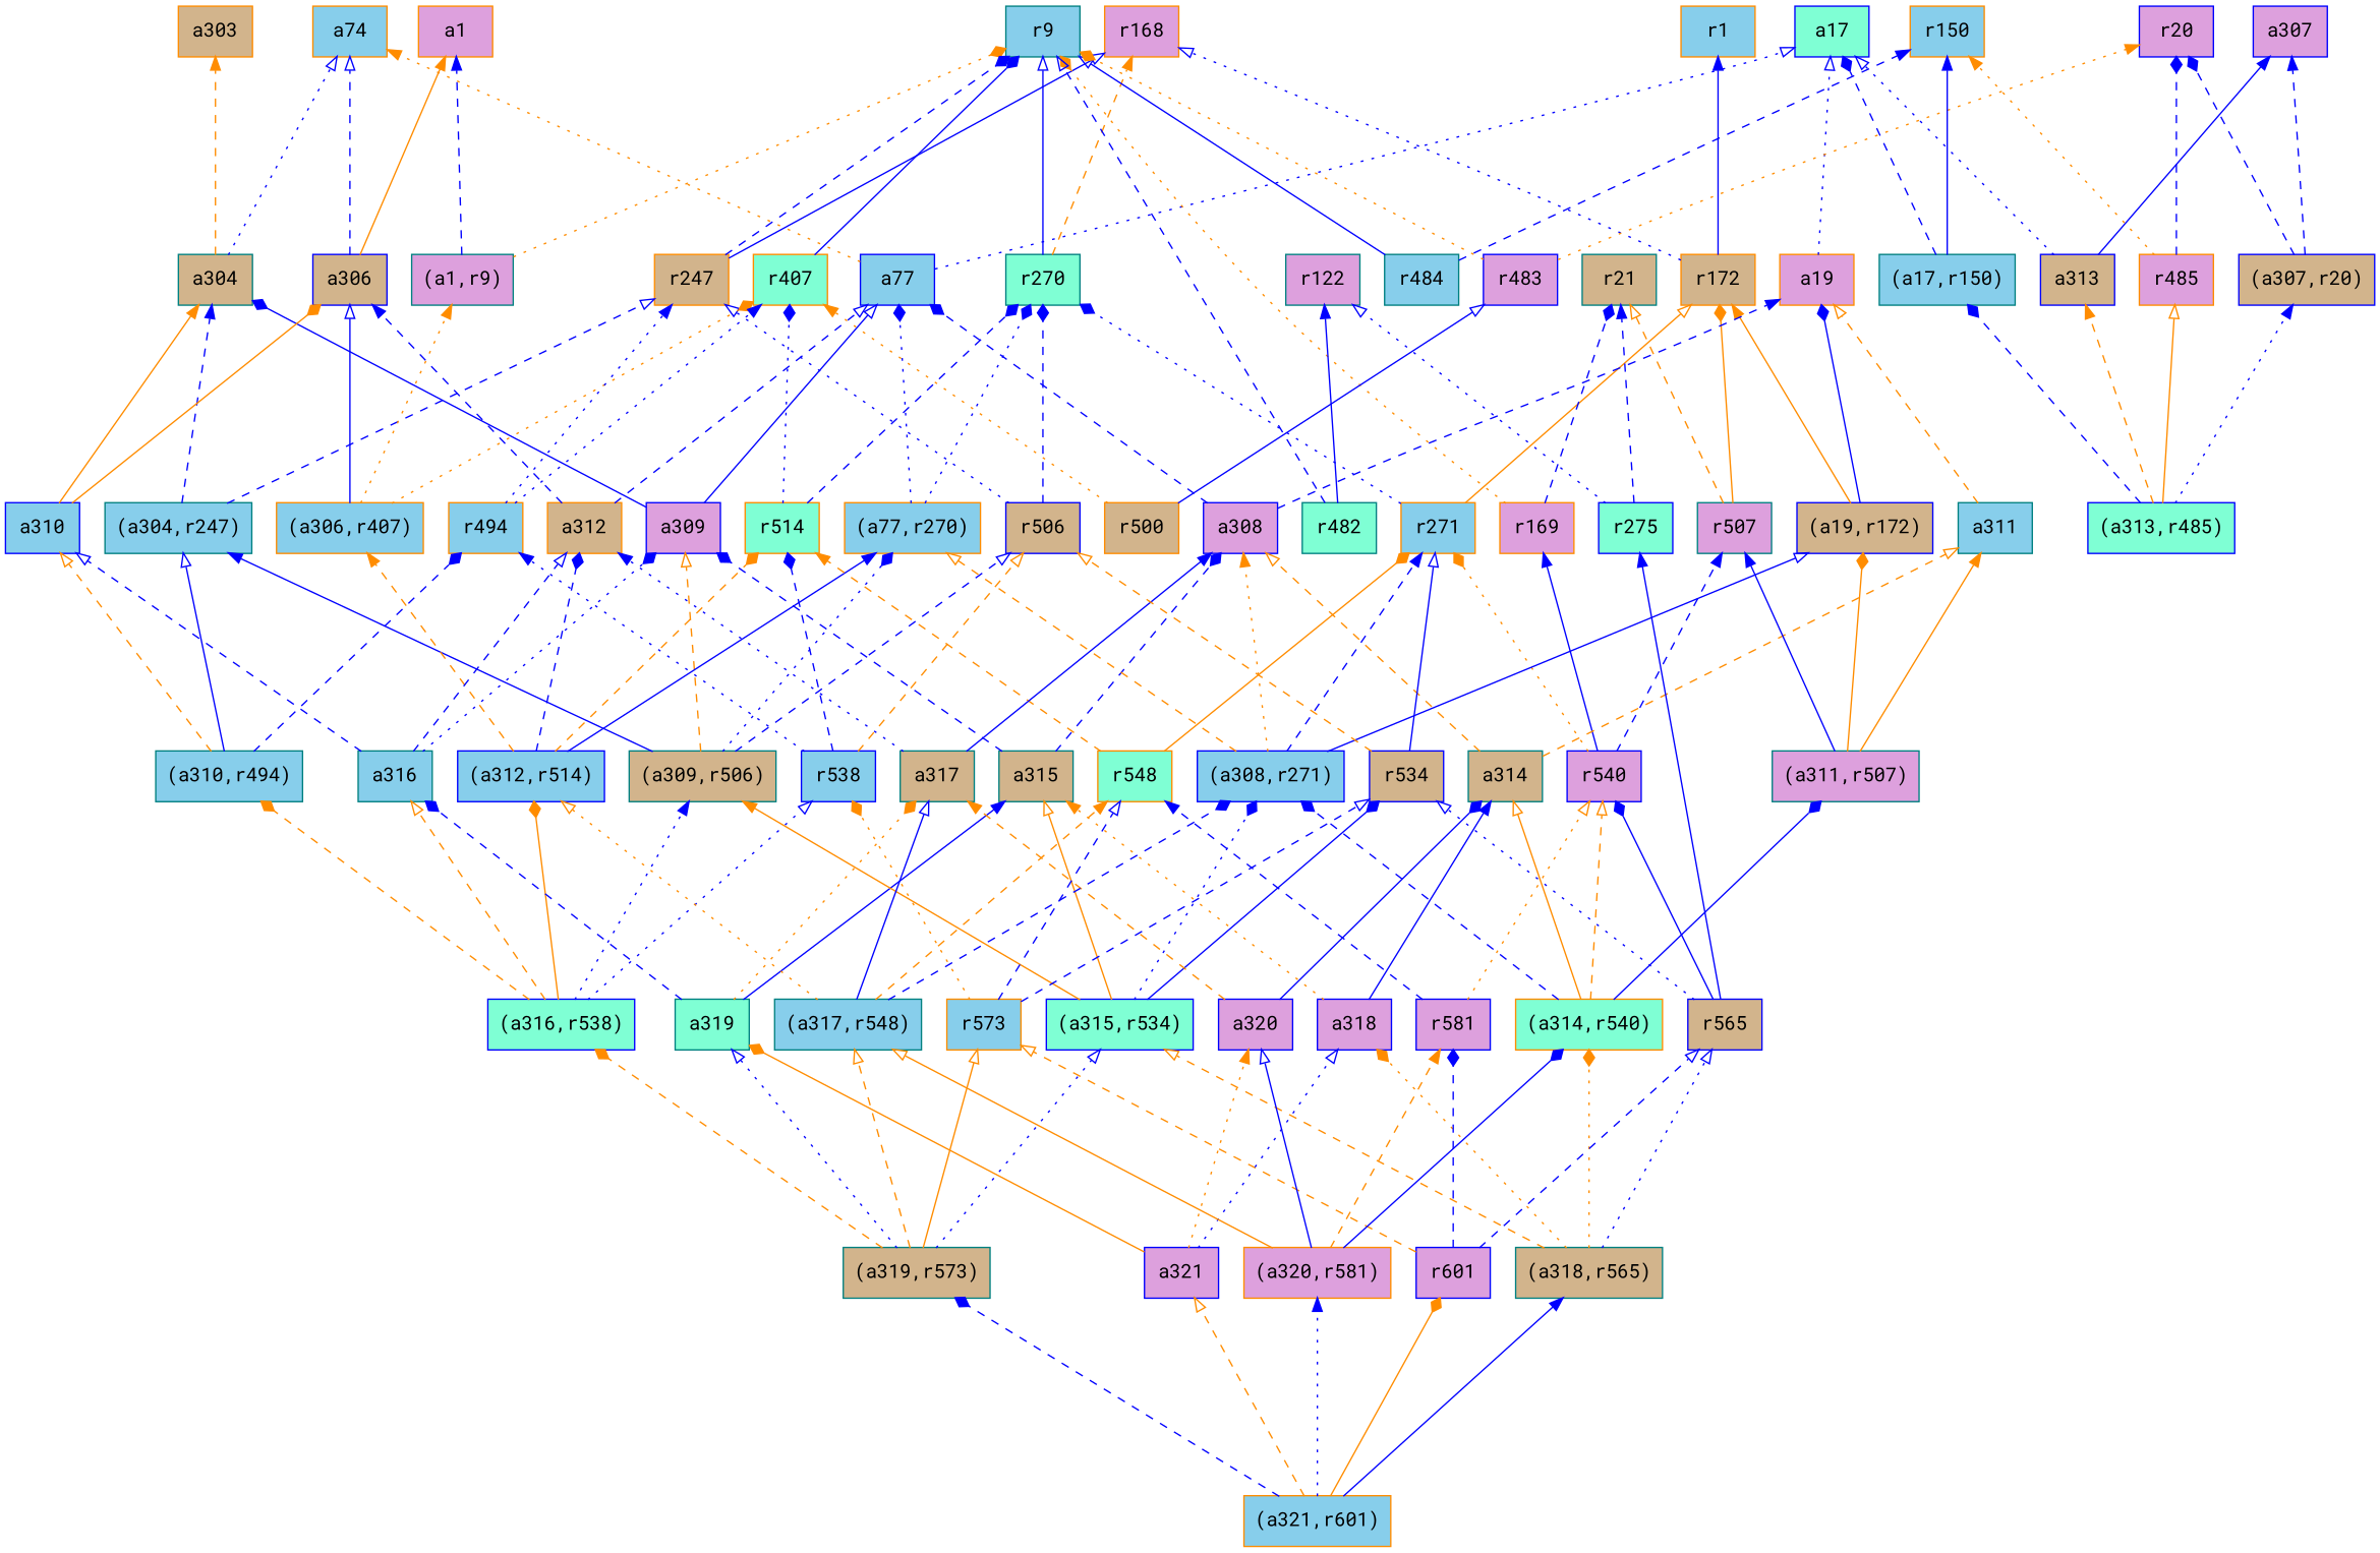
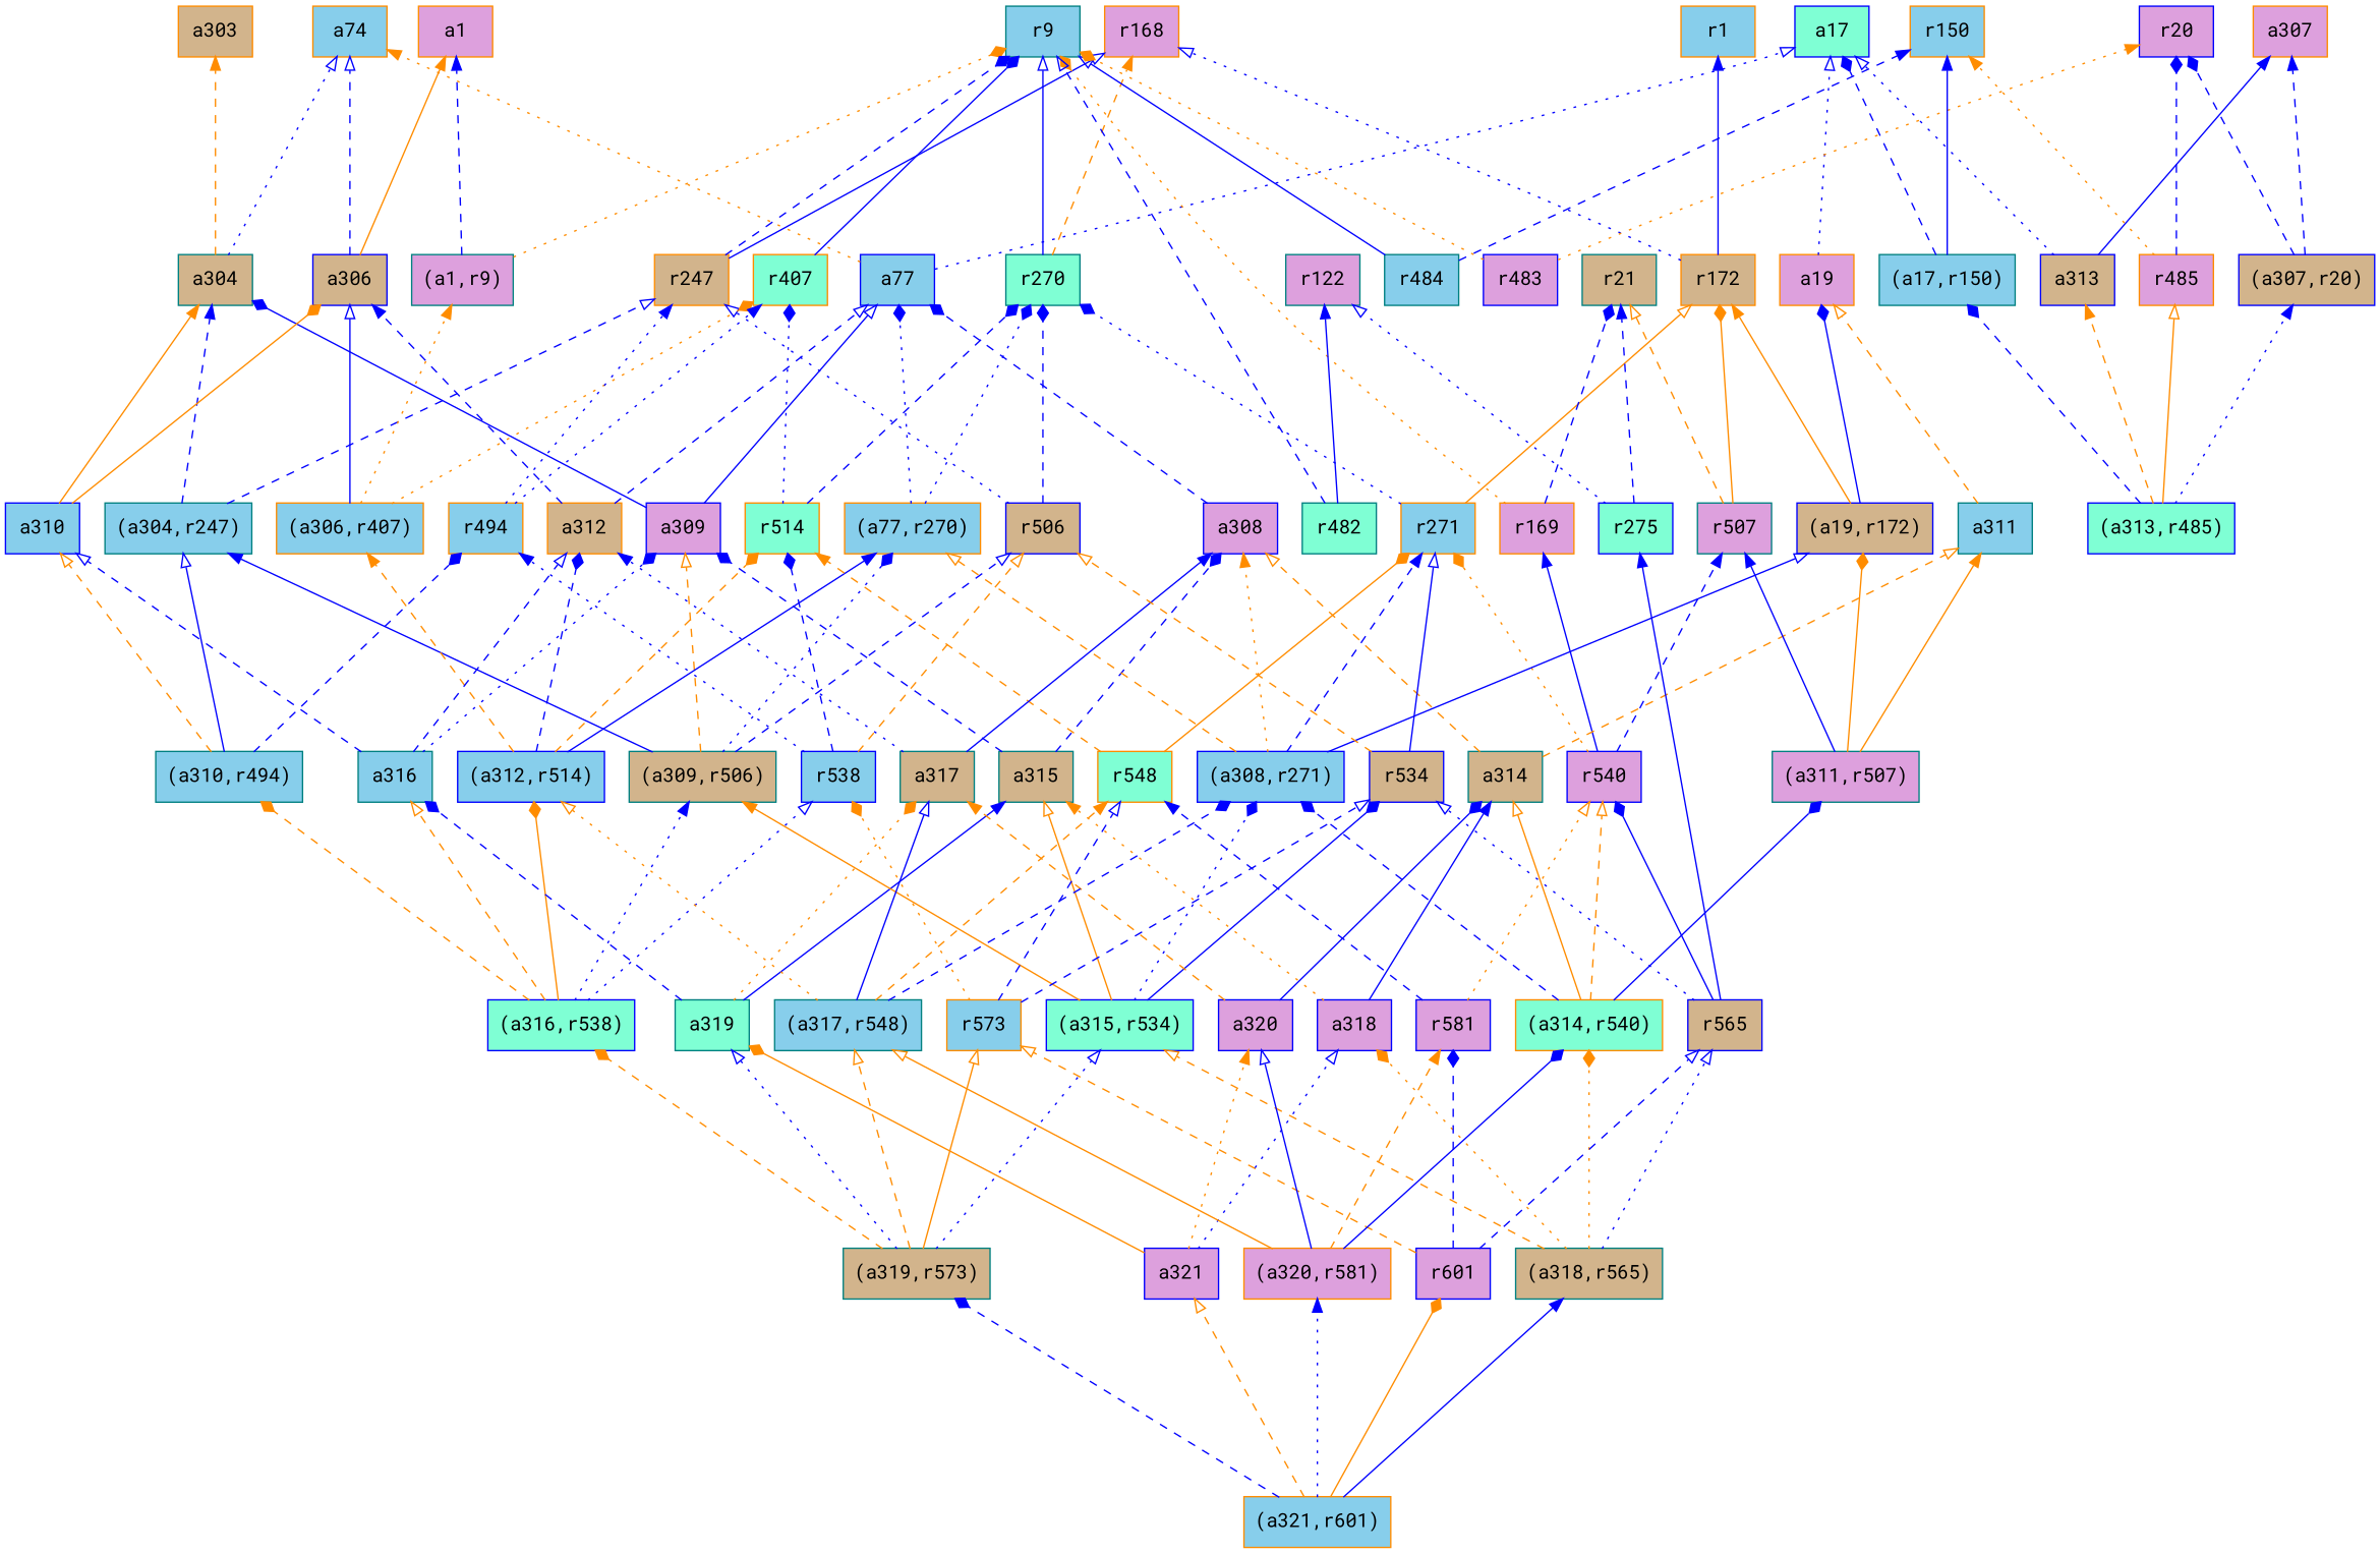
  digraph {
    fontname="Roboto Mono"
    rankdir=BT
    ranksep=2.0
    node [color=blue fillcolor=skyblue fontname="Roboto Mono" shape=record style=filled]
    edge [arrowhead=onormal color=blue fontname="Roboto Mono" style=dashed]
    n1 [color=teal fillcolor=plum label="{(a1,r9)}"]
    n2 [color=teal label="{r9}"]
    n3 [color=darkorange fillcolor=plum label="{a1}"]
    n4 [color=darkorange label="{r271}"]
    n5 [color=teal fillcolor=aquamarine label="{r270}"]
    n6 [color=darkorange fillcolor=tan label="{r172}"]
    n7 [color=darkorange fillcolor=plum label="{r168}"]
    n8 [color=darkorange label="{r1}"]
    n9 [color=darkorange fillcolor=aquamarine label="{r514}"]
    n10 [color=darkorange fillcolor=aquamarine label="{r407}"]
    n11 [fillcolor=tan label="{(a19,r172)}"]
    n12 [color=darkorange fillcolor=plum label="{a19}"]
    n13 [fillcolor=aquamarine label="{a17}"]
    n14 [color=teal fillcolor=tan label="{(a309,r506)}"]
    n15 [color=darkorange label="{(a77,r270)}"]
    n16 [fillcolor=tan label="{r506}"]
    n17 [fillcolor=plum label="{a309}"]
    n18 [color=teal label="{(a304,r247)}"]
    n19 [label="{a77}"]
    n20 [color=darkorange fillcolor=tan label="{r247}"]
    n21 [color=teal fillcolor=tan label="{a304}"]
    n22 [fillcolor=plum label="{r540}"]
    n23 [color=teal fillcolor=plum label="{r507}"]
    n24 [color=darkorange fillcolor=plum label="{r169}"]
    n25 [color=teal fillcolor=tan label="{r21}"]
    n26 [color=darkorange label="{a74}"]
    n27 [color=darkorange label="{(a306,r407)}"]
    n28 [fillcolor=tan label="{a306}"]
    n29 [fillcolor=aquamarine label="{(a316,r538)}"]
    n30 [label="{(a312,r514)}"]
    n31 [label="{r538}"]
    n32 [color=teal label="{(a310,r494)}"]
    n33 [color=teal label="{a316}"]
    n34 [color=darkorange fillcolor=tan label="{a312}"]
    n35 [color=darkorange label="{r494}"]
    n36 [label="{a310}"]
    n37 [color=darkorange fillcolor=tan label="{a303}"]
    n38 [color=teal fillcolor=tan label="{a315}"]
    n39 [fillcolor=plum label="{a308}"]
    n40 [color=darkorange fillcolor=aquamarine label="{r548}"]
    n41 [color=teal fillcolor=tan label="{a314}"]
    n42 [color=teal label="{a311}"]
    n43 [color=teal fillcolor=aquamarine label="{a319}"]
    n44 [color=teal fillcolor=tan label="{a317}"]
    n45 [fillcolor=aquamarine label="{(a315,r534)}"]
    n46 [label="{(a308,r271)}"]
    n47 [fillcolor=tan label="{r534}"]
    n48 [fillcolor=tan label="{(a307,r20)}"]
    n49 [fillcolor=plum label="{r20}"]
-   n50 [fillcolor=plum label="{a307}"]
+   n50 [color=darkorange fillcolor=plum label="{a307}"]
    n51 [color=teal label="{r484}"]
    n52 [color=darkorange label="{r150}"]
    n53 [fillcolor=plum label="{r483}"]
    n54 [color=darkorange fillcolor=aquamarine label="{(a314,r540)}"]
    n55 [color=teal fillcolor=plum label="{(a311,r507)}"]
    n56 [fillcolor=tan label="{a313}"]
    n57 [fillcolor=plum label="{r581}"]
    n58 [color=teal fillcolor=tan label="{(a318,r565)}"]
    n59 [fillcolor=tan label="{r565}"]
    n60 [fillcolor=plum label="{a318}"]
    n61 [fillcolor=aquamarine label="{r275}"]
    n62 [color=darkorange label="{r573}"]
    n63 [fillcolor=plum label="{r601}"]
    n64 [color=teal fillcolor=plum label="{r122}"]
    n65 [fillcolor=plum label="{a321}"]
    n66 [fillcolor=plum label="{a320}"]
    n67 [color=darkorange fillcolor=plum label="{(a320,r581)}"]
    n68 [color=teal label="{(a317,r548)}"]
    n69 [color=darkorange label="{(a321,r601)}"]
    n70 [color=teal fillcolor=tan label="{(a319,r573)}"]
    n71 [color=darkorange fillcolor=plum label="{r485}"]
-   n72 [color=darkorange fillcolor=tan label="{r500}"]
    n73 [color=teal fillcolor=aquamarine label="{r482}"]
    n74 [fillcolor=aquamarine label="{(a313,r485)}"]
    n75 [color=teal label="{(a17,r150)}"]
    n1 -> n2 [arrowhead=diamond color=darkorange style=dotted]
    n1 -> n3 [arrowhead=normal]
    n4 -> n5 [arrowhead=diamond style=dotted]
    n4 -> n6 [color=darkorange style=solid]
    n5 -> n2 [style=solid]
    n5 -> n7 [arrowhead=normal color=darkorange]
    n6 -> n7 [style=dotted]
    n6 -> n8 [arrowhead=normal style=solid]
    n9 -> n5 [arrowhead=diamond]
    n9 -> n10 [arrowhead=diamond style=dotted]
    n10 -> n2 [arrowhead=diamond style=solid]
    n11 -> n6 [arrowhead=normal color=darkorange style=solid]
    n11 -> n12 [arrowhead=diamond style=solid]
    n12 -> n13 [style=dotted]
    n14 -> n15 [arrowhead=diamond style=dotted]
    n14 -> n16
    n14 -> n17 [color=darkorange]
    n14 -> n18 [arrowhead=normal style=solid]
    n15 -> n5 [arrowhead=diamond style=dotted]
    n15 -> n19 [arrowhead=diamond style=dotted]
    n16 -> n5 [arrowhead=diamond]
    n16 -> n20 [style=dotted]
    n17 -> n19 [style=solid]
    n17 -> n21 [arrowhead=diamond style=solid]
    n18 -> n20
    n18 -> n21 [arrowhead=normal]
    n19 -> n13 [style=dotted]
    n19 -> n26 [arrowhead=normal color=darkorange style=dotted]
    n20 -> n2 [arrowhead=diamond]
    n20 -> n7 [style=solid]
    n21 -> n26 [style=dotted]
    n21 -> n37 [arrowhead=normal color=darkorange]
    n22 -> n4 [arrowhead=diamond color=darkorange style=dotted]
    n22 -> n23 [arrowhead=normal]
    n22 -> n24 [arrowhead=normal style=solid]
    n23 -> n6 [arrowhead=diamond color=darkorange style=solid]
    n23 -> n25 [color=darkorange]
    n24 -> n2 [arrowhead=diamond color=darkorange style=dotted]
    n24 -> n25 [arrowhead=diamond]
    n27 -> n1 [arrowhead=normal color=darkorange style=dotted]
    n27 -> n10 [arrowhead=diamond color=darkorange style=dotted]
    n27 -> n28 [style=solid]
    n28 -> n3 [arrowhead=normal color=darkorange style=solid]
    n28 -> n26
    n29 -> n14 [arrowhead=normal style=dotted]
    n29 -> n30 [arrowhead=diamond color=darkorange style=solid]
    n29 -> n31 [style=dotted]
    n29 -> n32 [arrowhead=diamond color=darkorange]
    n29 -> n33 [color=darkorange]
    n30 -> n9 [arrowhead=diamond color=darkorange]
    n30 -> n15 [arrowhead=normal style=solid]
    n30 -> n27 [arrowhead=normal color=darkorange]
    n30 -> n34 [arrowhead=diamond]
    n31 -> n9 [arrowhead=diamond]
    n31 -> n16 [color=darkorange]
    n31 -> n35 [arrowhead=normal style=dotted]
    n32 -> n18 [style=solid]
    n32 -> n35 [arrowhead=diamond]
    n32 -> n36 [color=darkorange]
    n33 -> n17 [arrowhead=diamond style=dotted]
    n33 -> n34
    n33 -> n36
    n34 -> n19
    n34 -> n28 [arrowhead=normal]
    n35 -> n10 [arrowhead=normal style=dotted]
    n35 -> n20 [arrowhead=normal style=dotted]
    n36 -> n21 [arrowhead=normal color=darkorange style=solid]
    n36 -> n28 [arrowhead=diamond color=darkorange style=solid]
    n38 -> n17 [arrowhead=diamond]
    n38 -> n39 [arrowhead=diamond]
-   n39 -> n12 [arrowhead=normal]
    n39 -> n19 [arrowhead=diamond]
    n40 -> n4 [arrowhead=diamond color=darkorange style=solid]
    n40 -> n9 [arrowhead=normal color=darkorange]
    n41 -> n39 [color=darkorange]
    n41 -> n42 [color=darkorange]
    n42 -> n12 [color=darkorange]
    n43 -> n33 [arrowhead=diamond]
    n43 -> n38 [arrowhead=normal style=solid]
    n43 -> n44 [arrowhead=diamond color=darkorange style=dotted]
    n44 -> n34 [arrowhead=normal style=dotted]
    n44 -> n39 [arrowhead=normal style=solid]
    n45 -> n14 [arrowhead=normal color=darkorange style=solid]
    n45 -> n38 [color=darkorange style=solid]
    n45 -> n46 [arrowhead=diamond style=dotted]
    n45 -> n47 [arrowhead=diamond style=solid]
    n46 -> n4 [arrowhead=normal]
    n46 -> n11 [style=solid]
    n46 -> n15 [color=darkorange]
    n46 -> n39 [arrowhead=normal color=darkorange style=dotted]
    n47 -> n4 [style=solid]
    n47 -> n16 [color=darkorange]
    n48 -> n49 [arrowhead=diamond]
    n48 -> n50 [arrowhead=normal]
    n51 -> n2 [style=solid]
    n51 -> n52 [arrowhead=normal]
    n53 -> n2 [arrowhead=diamond color=darkorange style=dotted]
    n53 -> n49 [arrowhead=normal color=darkorange style=dotted]
    n54 -> n22 [color=darkorange]
    n54 -> n41 [color=darkorange style=solid]
    n54 -> n46 [arrowhead=diamond]
    n54 -> n55 [arrowhead=diamond style=solid]
    n55 -> n11 [arrowhead=diamond color=darkorange style=solid]
    n55 -> n23 [arrowhead=normal style=solid]
    n55 -> n42 [arrowhead=normal color=darkorange style=solid]
    n56 -> n13 [style=dotted]
    n56 -> n50 [arrowhead=normal style=solid]
    n57 -> n22 [color=darkorange style=dotted]
    n57 -> n40 [arrowhead=normal]
    n58 -> n45 [color=darkorange]
    n58 -> n54 [arrowhead=diamond color=darkorange style=dotted]
    n58 -> n59 [style=dotted]
    n58 -> n60 [arrowhead=diamond color=darkorange style=dotted]
    n59 -> n22 [arrowhead=diamond style=solid]
    n59 -> n47 [style=dotted]
    n59 -> n61 [arrowhead=normal style=solid]
    n60 -> n38 [arrowhead=normal color=darkorange style=dotted]
    n60 -> n41 [arrowhead=normal style=solid]
    n61 -> n25 [arrowhead=normal]
    n61 -> n64 [style=dotted]
    n62 -> n31 [arrowhead=diamond color=darkorange style=dotted]
    n62 -> n40
    n62 -> n47
    n63 -> n57 [arrowhead=diamond]
    n63 -> n59
    n63 -> n62 [color=darkorange]
    n65 -> n43 [arrowhead=diamond color=darkorange style=solid]
    n65 -> n60 [style=dotted]
    n65 -> n66 [arrowhead=normal color=darkorange style=dotted]
    n66 -> n41 [arrowhead=diamond style=solid]
    n66 -> n44 [arrowhead=normal color=darkorange]
    n67 -> n54 [arrowhead=diamond style=solid]
    n67 -> n57 [arrowhead=normal color=darkorange]
    n67 -> n66 [style=solid]
    n67 -> n68 [color=darkorange style=solid]
    n68 -> n30 [color=darkorange style=dotted]
    n68 -> n40 [arrowhead=normal color=darkorange]
    n68 -> n44 [style=solid]
    n68 -> n46 [arrowhead=diamond]
    n69 -> n58 [arrowhead=normal style=solid]
    n69 -> n63 [arrowhead=diamond color=darkorange style=solid]
    n69 -> n65 [color=darkorange]
    n69 -> n67 [arrowhead=normal style=dotted]
    n69 -> n70 [arrowhead=diamond]
    n70 -> n29 [arrowhead=diamond color=darkorange]
    n70 -> n43 [style=dotted]
    n70 -> n45 [style=dotted]
    n70 -> n62 [color=darkorange style=solid]
    n70 -> n68 [color=darkorange]
    n71 -> n49 [arrowhead=diamond]
    n71 -> n52 [arrowhead=normal color=darkorange style=dotted]
-   n72 -> n10 [arrowhead=normal color=darkorange style=dotted]
-   n72 -> n53 [style=solid]
    n73 -> n2
    n73 -> n64 [arrowhead=normal style=solid]
    n74 -> n48 [arrowhead=normal style=dotted]
    n74 -> n56 [arrowhead=normal color=darkorange]
    n74 -> n71 [color=darkorange style=solid]
    n74 -> n75 [arrowhead=diamond]
    n75 -> n13 [arrowhead=diamond]
    n75 -> n52 [arrowhead=normal style=solid]
  }
